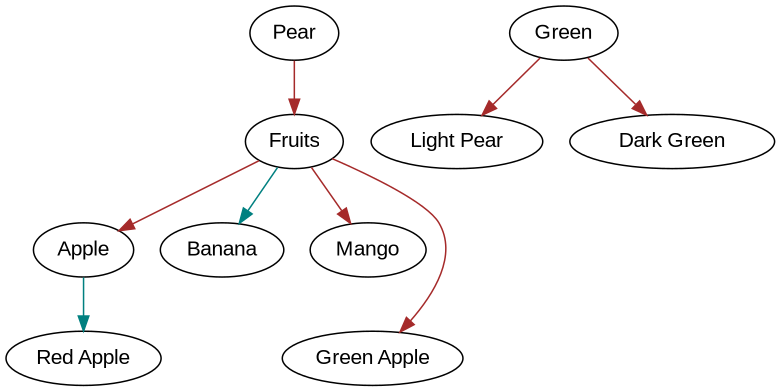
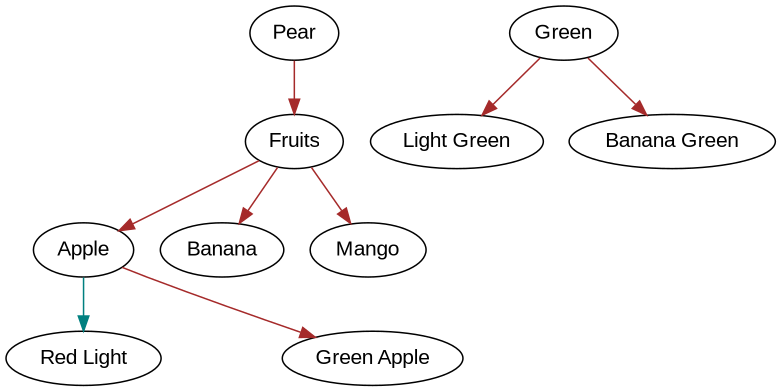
  digraph {
    fontname="Liberation Sans"
    node [fontname="Liberation Sans"]
    edge [color=brown fontname="Liberation Sans"]
    Fruits
    Apple
    Banana
    Mango
    "Green Apple"
-   "Red Apple"
+   "Red Apple" [label="Red Light"]
    Pear
    Green
-   "Light Green" [label="Light Pear"]
-   "Dark Green"
+   "Light Green"
+   "Dark Green" [label="Banana Green"]
    Fruits -> Apple
-   Fruits -> Banana [color=teal]
+   Fruits -> Banana
    Fruits -> Mango
-   Fruits -> "Green Apple"
+   Apple -> "Green Apple"
    Apple -> "Red Apple" [color=teal]
    Pear -> Fruits
    Green -> "Light Green"
    Green -> "Dark Green"
  }
